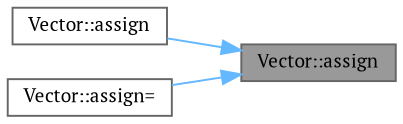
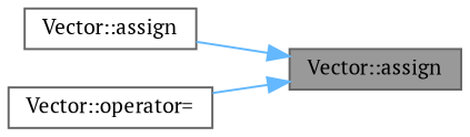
  digraph {
    rankdir=RL
    fontname="PT Serif"
    node [color=grey40 fillcolor=white fontname="PT Serif" fontsize=10 shape=box style=filled]
    edge [color=steelblue1 dir=back fontname="PT Serif" fontsize=10 labelfontname=Helvetica labelfontsize=10 style=solid]
    n1 [color=gray40 fillcolor=grey60 fontcolor=black height=0.2 label="Vector::assign" width=0.4]
    n2 [height=0.2 label="Vector::assign" width=0.4]
-   n3 [height=0.2 label="Vector::assign=" width=0.4]
+   n3 [height=0.2 label="Vector::operator=" width=0.4]
    n1 -> n2
    n1 -> n3
  }
